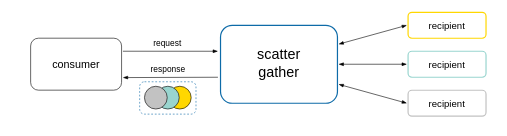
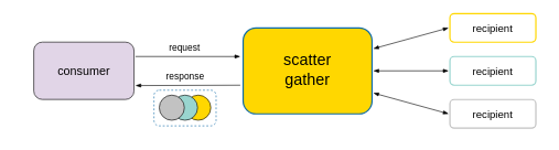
  <mxCell id="0" />
  <mxCell id="1" parent="0" />
  <mxCell id="2" value="" style="group" vertex="1" connectable="0" parent="1"><mxGeometry x="20" y="20" width="802.35" height="184.32" as="geometry" /></mxCell>
- <mxCell id="3" value="scatter&lt;br style=&quot;font-size: 24px;&quot;&gt;gather" style="rounded=1;whiteSpace=wrap;html=1;gradientDirection=south;fontSize=24;fontStyle=0;labelBackgroundColor=none;labelBorderColor=none;glass=0;shadow=0;sketch=0;fillColor=#FFFFFF;spacingBottom=4;perimeterSpacing=2;strokeWidth=2;strokeColor=#0e6ba8;" parent="2" vertex="1"><mxGeometry x="346.962" y="21.685" width="195.166" height="130.108" as="geometry" /></mxCell>
+ <mxCell id="3" value="scatter&lt;br style=&quot;font-size: 24px;&quot;&gt;gather" style="rounded=1;whiteSpace=wrap;html=1;gradientDirection=south;fontSize=24;fontStyle=0;labelBackgroundColor=none;labelBorderColor=none;glass=0;shadow=0;sketch=0;fillColor=#ffd700;spacingBottom=4;perimeterSpacing=2;strokeWidth=2;strokeColor=#0e6ba8;" parent="2" vertex="1"><mxGeometry x="346.962" y="21.685" width="195.166" height="130.108" as="geometry" /></mxCell>
  <mxCell id="4" value="" style="rounded=1;whiteSpace=wrap;html=1;shadow=0;glass=0;labelBackgroundColor=none;sketch=0;fillColor=#FFFFFF;gradientColor=none;fontSize=16;fontColor=#000000;dashed=1;strokeColor=#0e6ba8;" vertex="1" parent="2"><mxGeometry x="212" y="116" width="94" height="54" as="geometry" /></mxCell>
  <mxCell id="5" value="" style="endArrow=blockThin;html=1;endFill=1;" parent="2" edge="1"><mxGeometry width="50" height="50" relative="1" as="geometry"><mxPoint x="342.625" y="108.424" as="sourcePoint" /><mxPoint x="184" y="109" as="targetPoint" /><Array as="points"><mxPoint x="184" y="109" /></Array></mxGeometry></mxCell>
  <mxCell id="6" value="response" style="edgeLabel;html=1;align=center;verticalAlign=bottom;resizable=0;points=[];labelPosition=center;verticalLabelPosition=top;fontSize=14;spacingBottom=2;" parent="5" vertex="1" connectable="0"><mxGeometry x="-0.556" y="1" relative="1" as="geometry"><mxPoint x="-49.41" y="-1.13" as="offset" /></mxGeometry></mxCell>
- <mxCell id="7" value="consumer" style="rounded=1;whiteSpace=wrap;html=1;fontSize=18;perimeterSpacing=2;" parent="2" vertex="1"><mxGeometry x="30" y="43.259" width="151.796" height="86.739" as="geometry" /></mxCell>
+ <mxCell id="7" value="consumer" style="rounded=1;whiteSpace=wrap;html=1;fontSize=18;perimeterSpacing=2;fillColor=#e1d5e7;" parent="2" vertex="1"><mxGeometry x="30" y="43.259" width="151.796" height="86.739" as="geometry" /></mxCell>
  <mxCell id="8" value="" style="endArrow=blockThin;html=1;endFill=1;labelBackgroundColor=none;" parent="2" edge="1"><mxGeometry width="50" height="50" relative="1" as="geometry"><mxPoint x="184" y="65" as="sourcePoint" /><mxPoint x="342.625" y="65.054" as="targetPoint" /></mxGeometry></mxCell>
  <mxCell id="9" value="request" style="edgeLabel;html=1;align=center;verticalAlign=bottom;resizable=0;points=[];labelPosition=center;verticalLabelPosition=top;fontSize=14;spacingRight=3;spacingBottom=3;" parent="8" vertex="1" connectable="0"><mxGeometry x="-0.556" y="1" relative="1" as="geometry"><mxPoint x="39.87" y="1.04" as="offset" /></mxGeometry></mxCell>
  <mxCell id="10" value="recipient" style="rounded=1;whiteSpace=wrap;html=1;fontSize=16;fillColor=#FFFFFF;strokeWidth=2;perimeterSpacing=2;strokeColor=#FFD700;" parent="2" vertex="1"><mxGeometry x="659.999" width="130.111" height="43.369" as="geometry" /></mxCell>
  <mxCell id="11" value="recipient" style="rounded=1;whiteSpace=wrap;html=1;fontSize=16;strokeColor=#99D5CF;fillColor=#FFFFFF;strokeWidth=2;perimeterSpacing=2;" parent="2" vertex="1"><mxGeometry x="659.999" y="65.054" width="130.111" height="43.369" as="geometry" /></mxCell>
  <mxCell id="12" value="recipient" style="rounded=1;whiteSpace=wrap;html=1;fontSize=16;fillColor=#FFFFFF;strokeWidth=2;strokeColor=#c2c2c2;perimeterSpacing=2;" parent="2" vertex="1"><mxGeometry x="659.999" y="130.108" width="130.111" height="43.369" as="geometry" /></mxCell>
  <mxCell id="13" value="" style="endArrow=blockThin;html=1;startArrow=blockThin;startFill=1;endFill=1;sketch=0;exitX=1;exitY=0.25;exitDx=0;exitDy=0;entryX=0;entryY=0.5;entryDx=0;entryDy=0;" parent="2" edge="1" target="10" source="3"><mxGeometry width="50" height="50" relative="1" as="geometry"><mxPoint x="563.814" y="86.739" as="sourcePoint" /><mxPoint x="689.587" y="21.685" as="targetPoint" /></mxGeometry></mxCell>
  <mxCell id="14" value="" style="endArrow=blockThin;html=1;startArrow=blockThin;startFill=1;endFill=1;jumpStyle=none;entryX=0;entryY=0.5;entryDx=0;entryDy=0;exitX=1;exitY=0.5;exitDx=0;exitDy=0;" parent="2" edge="1" target="11" source="3"><mxGeometry width="50" height="50" relative="1" as="geometry"><mxPoint x="568.151" y="86.739" as="sourcePoint" /><mxPoint x="715.609" y="86.739" as="targetPoint" /></mxGeometry></mxCell>
  <mxCell id="15" value="" style="endArrow=blockThin;html=1;startArrow=blockThin;startFill=1;endFill=1;entryX=0;entryY=0.5;entryDx=0;entryDy=0;exitX=1;exitY=0.75;exitDx=0;exitDy=0;" parent="2" edge="1" target="12" source="3"><mxGeometry width="50" height="50" relative="1" as="geometry"><mxPoint x="563.814" y="86.739" as="sourcePoint" /><mxPoint x="715.609" y="216.847" as="targetPoint" /></mxGeometry></mxCell>
  <mxCell id="16" value="" style="ellipse;whiteSpace=wrap;html=1;rounded=1;shadow=0;glass=0;labelBackgroundColor=none;sketch=0;gradientColor=none;fontSize=16;fontColor=#000000;fillColor=#FFD700;" vertex="1" parent="2"><mxGeometry x="260" y="123.48" width="38" height="38" as="geometry" /></mxCell>
  <mxCell id="17" value="" style="ellipse;whiteSpace=wrap;html=1;rounded=1;shadow=0;glass=0;labelBackgroundColor=none;sketch=0;gradientColor=none;fontSize=16;fontColor=#000000;fillColor=#99D5CF;" vertex="1" parent="2"><mxGeometry x="240" y="123.48" width="38" height="38" as="geometry" /></mxCell>
  <mxCell id="18" value="" style="ellipse;whiteSpace=wrap;html=1;rounded=1;shadow=0;glass=0;labelBackgroundColor=none;sketch=0;gradientColor=none;fontSize=16;fontColor=#000000;perimeterSpacing=0;fillColor=#c2c2c2;" vertex="1" parent="2"><mxGeometry x="220" y="123.48" width="38" height="38" as="geometry" /></mxCell>
